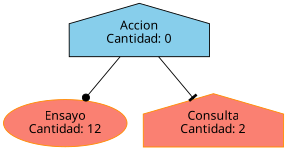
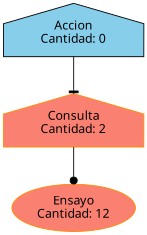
  digraph {
    fontname="Noto Sans"
    node [color=darkorange fillcolor=salmon fontname="Noto Sans" shape=house style=filled]
    edge [fontname="Noto Sans"]
    "Ensayo\nCantidad: 12" [shape=ellipse]
    "Consulta\nCantidad: 2"
    "Accion\nCantidad: 0" [color=black fillcolor=skyblue]
-   "Accion\nCantidad: 0" -> "Ensayo\nCantidad: 12" [arrowhead=dot]
+   "Consulta\nCantidad: 2" -> "Ensayo\nCantidad: 12" [arrowhead=dot]
    "Accion\nCantidad: 0" -> "Consulta\nCantidad: 2" [arrowhead=tee]
  }
